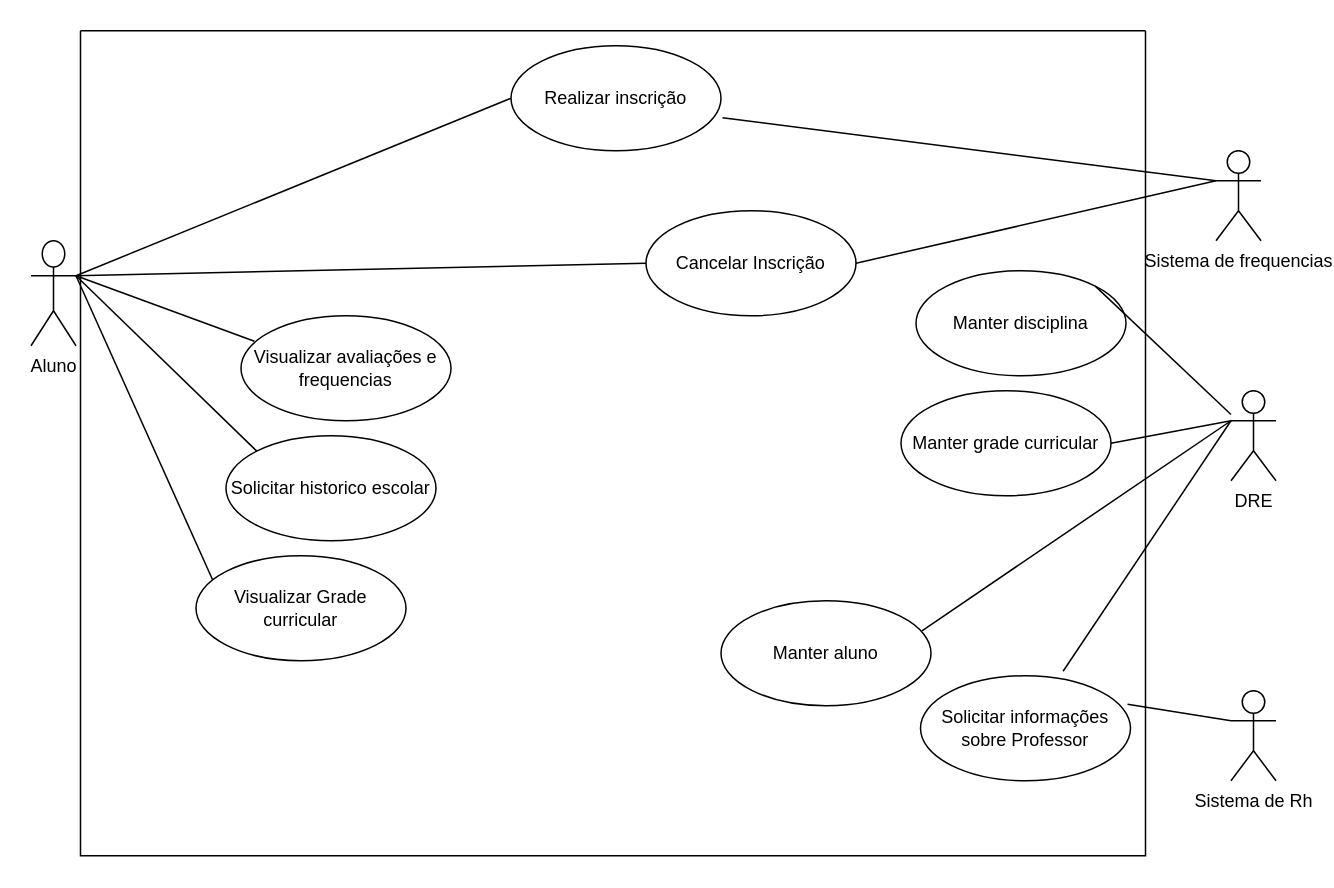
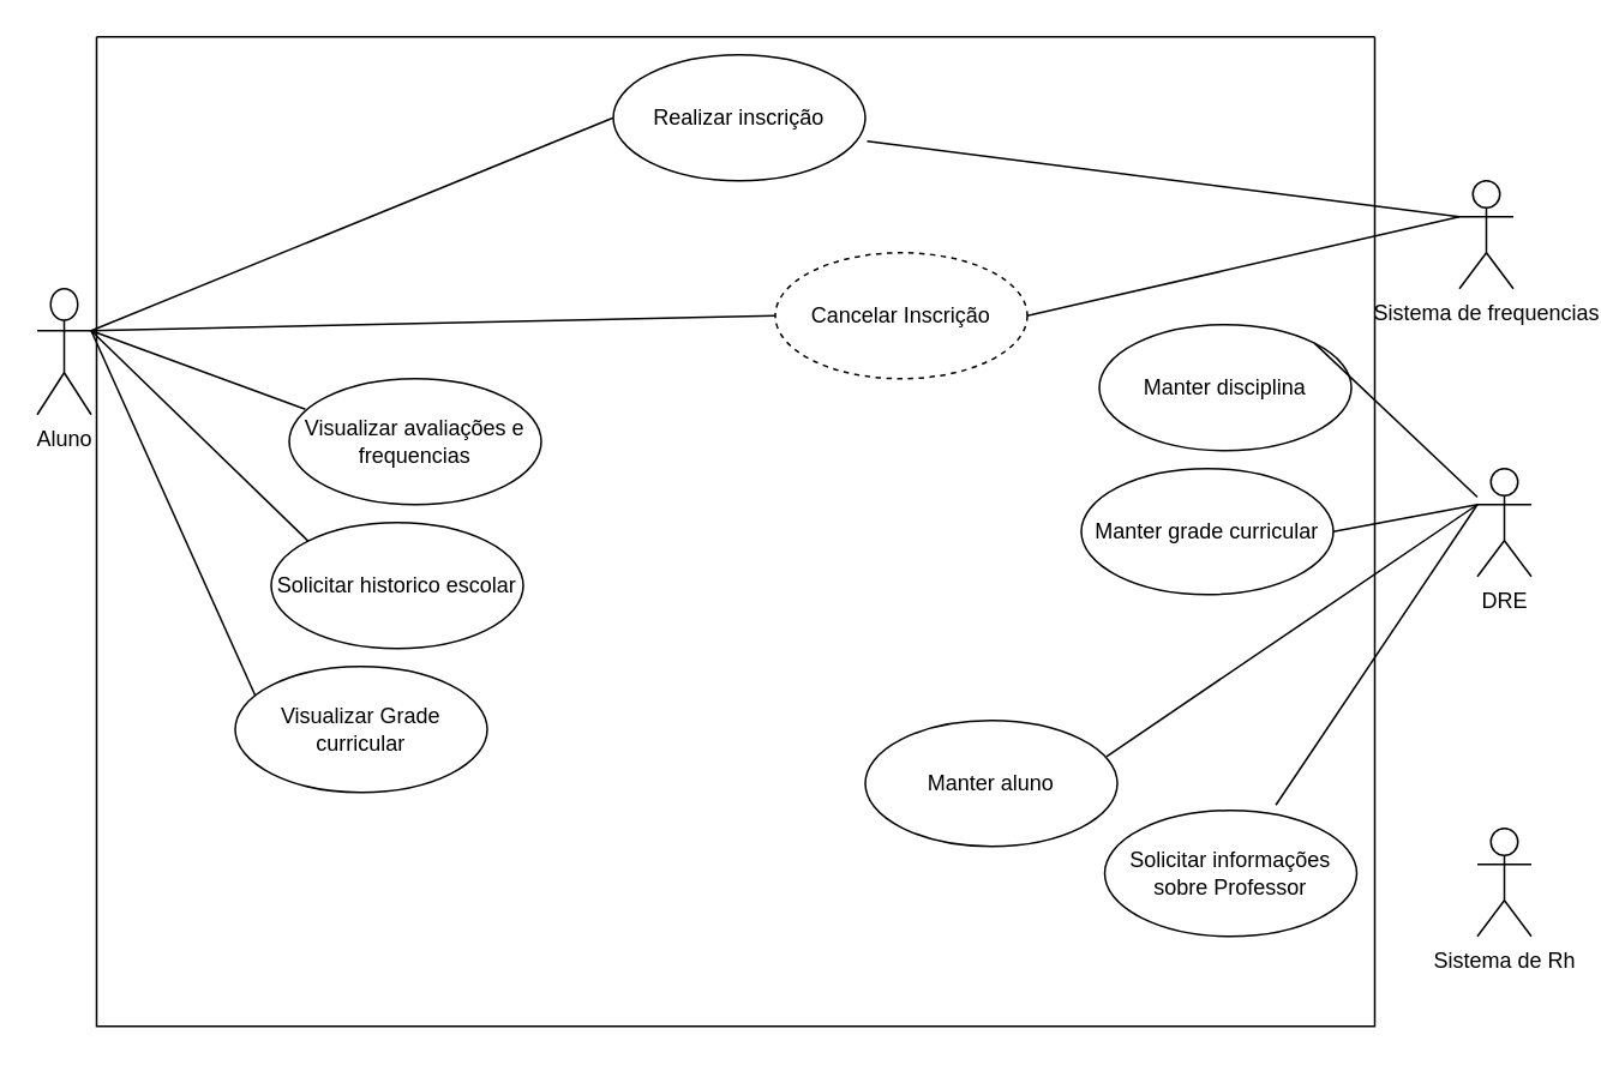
  <mxCell id="0" />
  <mxCell id="1" parent="0" />
  <mxCell id="2" value="&lt;font style=&quot;vertical-align: inherit;&quot;&gt;&lt;font style=&quot;vertical-align: inherit;&quot;&gt;Aluno&lt;/font&gt;&lt;/font&gt;" style="shape=umlActor;verticalLabelPosition=bottom;verticalAlign=top;html=1;" vertex="1" parent="1"><mxGeometry x="20" y="160" width="30" height="70" as="geometry" /></mxCell>
  <mxCell id="3" value="&lt;font style=&quot;vertical-align: inherit;&quot;&gt;&lt;font style=&quot;vertical-align: inherit;&quot;&gt;Realizar inscrição&lt;/font&gt;&lt;/font&gt;" style="ellipse;whiteSpace=wrap;html=1;" vertex="1" parent="1"><mxGeometry x="340" y="30" width="140" height="70" as="geometry" /></mxCell>
  <mxCell id="4" value="&lt;font style=&quot;vertical-align: inherit;&quot;&gt;&lt;font style=&quot;vertical-align: inherit;&quot;&gt;Sistema de frequencias&lt;/font&gt;&lt;/font&gt;" style="shape=umlActor;verticalLabelPosition=bottom;verticalAlign=top;html=1;" vertex="1" parent="1"><mxGeometry x="810" y="100" width="30" height="60" as="geometry" /></mxCell>
  <mxCell id="5" value="" style="endArrow=none;html=1;rounded=0;entryX=0;entryY=0.5;entryDx=0;entryDy=0;exitX=1;exitY=0.333;exitDx=0;exitDy=0;exitPerimeter=0;" edge="1" parent="1" source="2" target="3"><mxGeometry width="50" height="50" relative="1" as="geometry"><mxPoint x="40" y="215.97" as="sourcePoint" /><mxPoint x="278.04" y="110" as="targetPoint" /></mxGeometry></mxCell>
  <mxCell id="6" value="" style="endArrow=none;html=1;rounded=0;entryX=1.007;entryY=0.686;entryDx=0;entryDy=0;entryPerimeter=0;exitX=0;exitY=0.333;exitDx=0;exitDy=0;exitPerimeter=0;" edge="1" parent="1" source="4" target="3"><mxGeometry width="50" height="50" relative="1" as="geometry"><mxPoint x="810" y="110" as="sourcePoint" /><mxPoint x="430" y="240" as="targetPoint" /></mxGeometry></mxCell>
- <mxCell id="7" value="&lt;font style=&quot;vertical-align: inherit;&quot;&gt;&lt;font style=&quot;vertical-align: inherit;&quot;&gt;Cancelar Inscrição&lt;/font&gt;&lt;/font&gt;" style="ellipse;whiteSpace=wrap;html=1;" vertex="1" parent="1"><mxGeometry x="430" y="140" width="140" height="70" as="geometry" /></mxCell>
+ <mxCell id="7" value="&lt;font style=&quot;vertical-align: inherit;&quot;&gt;&lt;font style=&quot;vertical-align: inherit;&quot;&gt;Cancelar Inscrição&lt;/font&gt;&lt;/font&gt;" style="ellipse;whiteSpace=wrap;html=1;dashed=1;" vertex="1" parent="1"><mxGeometry x="430" y="140" width="140" height="70" as="geometry" /></mxCell>
  <mxCell id="8" value="&lt;font style=&quot;vertical-align: inherit;&quot;&gt;&lt;font style=&quot;vertical-align: inherit;&quot;&gt;Visualizar avaliações e frequencias&lt;/font&gt;&lt;/font&gt;" style="ellipse;whiteSpace=wrap;html=1;" vertex="1" parent="1"><mxGeometry x="160" y="210" width="140" height="70" as="geometry" /></mxCell>
  <mxCell id="9" value="&lt;font style=&quot;vertical-align: inherit;&quot;&gt;&lt;font style=&quot;vertical-align: inherit;&quot;&gt;Solicitar historico escolar&lt;/font&gt;&lt;/font&gt;" style="ellipse;whiteSpace=wrap;html=1;" vertex="1" parent="1"><mxGeometry x="150" y="290" width="140" height="70" as="geometry" /></mxCell>
  <mxCell id="10" value="&lt;font style=&quot;vertical-align: inherit;&quot;&gt;&lt;font style=&quot;vertical-align: inherit;&quot;&gt;Manter disciplina&lt;/font&gt;&lt;/font&gt;" style="ellipse;whiteSpace=wrap;html=1;" vertex="1" parent="1"><mxGeometry x="610" y="180" width="140" height="70" as="geometry" /></mxCell>
  <mxCell id="11" value="&lt;font style=&quot;vertical-align: inherit;&quot;&gt;&lt;font style=&quot;vertical-align: inherit;&quot;&gt;Manter grade curricular&lt;/font&gt;&lt;/font&gt;" style="ellipse;whiteSpace=wrap;html=1;" vertex="1" parent="1"><mxGeometry x="600" y="260" width="140" height="70" as="geometry" /></mxCell>
  <mxCell id="12" value="&lt;font style=&quot;vertical-align: inherit;&quot;&gt;&lt;font style=&quot;vertical-align: inherit;&quot;&gt;Manter aluno&lt;/font&gt;&lt;/font&gt;" style="ellipse;whiteSpace=wrap;html=1;" vertex="1" parent="1"><mxGeometry x="480" y="400" width="140" height="70" as="geometry" /></mxCell>
  <mxCell id="13" value="&lt;font style=&quot;vertical-align: inherit;&quot;&gt;&lt;font style=&quot;vertical-align: inherit;&quot;&gt;DRE&lt;/font&gt;&lt;/font&gt;" style="shape=umlActor;verticalLabelPosition=bottom;verticalAlign=top;html=1;" vertex="1" parent="1"><mxGeometry x="820" y="260" width="30" height="60" as="geometry" /></mxCell>
  <mxCell id="14" value="&lt;font style=&quot;vertical-align: inherit;&quot;&gt;&lt;font style=&quot;vertical-align: inherit;&quot;&gt;Sistema de Rh&lt;/font&gt;&lt;/font&gt;" style="shape=umlActor;verticalLabelPosition=bottom;verticalAlign=top;html=1;" vertex="1" parent="1"><mxGeometry x="820" y="460" width="30" height="60" as="geometry" /></mxCell>
  <mxCell id="15" value="" style="endArrow=none;html=1;rounded=0;entryX=1;entryY=0.5;entryDx=0;entryDy=0;exitX=0;exitY=0.333;exitDx=0;exitDy=0;exitPerimeter=0;" edge="1" parent="1" source="4" target="7"><mxGeometry width="50" height="50" relative="1" as="geometry"><mxPoint x="850" y="130" as="sourcePoint" /><mxPoint x="510" y="240" as="targetPoint" /></mxGeometry></mxCell>
  <mxCell id="16" value="" style="endArrow=none;html=1;rounded=0;entryX=0;entryY=0.5;entryDx=0;entryDy=0;exitX=1;exitY=0.333;exitDx=0;exitDy=0;exitPerimeter=0;" edge="1" parent="1" source="2" target="7"><mxGeometry width="50" height="50" relative="1" as="geometry"><mxPoint x="460" y="290" as="sourcePoint" /><mxPoint x="510" y="240" as="targetPoint" /></mxGeometry></mxCell>
  <mxCell id="17" value="" style="endArrow=none;html=1;rounded=0;entryX=1;entryY=0.333;entryDx=0;entryDy=0;entryPerimeter=0;exitX=0.064;exitY=0.243;exitDx=0;exitDy=0;exitPerimeter=0;" edge="1" parent="1" source="8" target="2"><mxGeometry width="50" height="50" relative="1" as="geometry"><mxPoint x="460" y="290" as="sourcePoint" /><mxPoint x="510" y="240" as="targetPoint" /></mxGeometry></mxCell>
  <mxCell id="18" value="" style="endArrow=none;html=1;rounded=0;entryX=1;entryY=0.333;entryDx=0;entryDy=0;entryPerimeter=0;exitX=0;exitY=0;exitDx=0;exitDy=0;" edge="1" parent="1" source="9" target="2"><mxGeometry width="50" height="50" relative="1" as="geometry"><mxPoint x="460" y="410" as="sourcePoint" /><mxPoint x="510" y="360" as="targetPoint" /></mxGeometry></mxCell>
  <mxCell id="19" value="&lt;font style=&quot;vertical-align: inherit;&quot;&gt;&lt;font style=&quot;vertical-align: inherit;&quot;&gt;Visualizar Grade curricular&lt;/font&gt;&lt;/font&gt;" style="ellipse;whiteSpace=wrap;html=1;" vertex="1" parent="1"><mxGeometry x="130" y="370" width="140" height="70" as="geometry" /></mxCell>
  <mxCell id="20" value="" style="endArrow=none;html=1;rounded=0;entryX=1;entryY=0.333;entryDx=0;entryDy=0;entryPerimeter=0;exitX=0.079;exitY=0.229;exitDx=0;exitDy=0;exitPerimeter=0;" edge="1" parent="1" source="19" target="2"><mxGeometry width="50" height="50" relative="1" as="geometry"><mxPoint x="460" y="410" as="sourcePoint" /><mxPoint x="510" y="360" as="targetPoint" /></mxGeometry></mxCell>
  <mxCell id="21" value="" style="endArrow=none;html=1;rounded=0;entryX=1;entryY=0;entryDx=0;entryDy=0;" edge="1" parent="1" source="13" target="10"><mxGeometry width="50" height="50" relative="1" as="geometry"><mxPoint x="460" y="410" as="sourcePoint" /><mxPoint x="510" y="360" as="targetPoint" /></mxGeometry></mxCell>
  <mxCell id="22" value="" style="endArrow=none;html=1;rounded=0;entryX=1;entryY=0.5;entryDx=0;entryDy=0;exitX=0;exitY=0.333;exitDx=0;exitDy=0;exitPerimeter=0;" edge="1" parent="1" source="13" target="11"><mxGeometry width="50" height="50" relative="1" as="geometry"><mxPoint x="460" y="410" as="sourcePoint" /><mxPoint x="510" y="360" as="targetPoint" /></mxGeometry></mxCell>
  <mxCell id="23" value="" style="endArrow=none;html=1;rounded=0;exitX=0.957;exitY=0.286;exitDx=0;exitDy=0;exitPerimeter=0;" edge="1" parent="1" source="12"><mxGeometry width="50" height="50" relative="1" as="geometry"><mxPoint x="460" y="410" as="sourcePoint" /><mxPoint x="820" y="280" as="targetPoint" /></mxGeometry></mxCell>
  <mxCell id="24" value="" style="endArrow=none;html=1;rounded=0;exitX=0;exitY=0.333;exitDx=0;exitDy=0;exitPerimeter=0;entryX=0.679;entryY=-0.043;entryDx=0;entryDy=0;entryPerimeter=0;" edge="1" parent="1" source="13" target="27"><mxGeometry width="50" height="50" relative="1" as="geometry"><mxPoint x="460" y="410" as="sourcePoint" /><mxPoint x="510" y="360" as="targetPoint" /></mxGeometry></mxCell>
- <mxCell id="25" value="" style="endArrow=none;html=1;rounded=0;entryX=0;entryY=0.333;entryDx=0;entryDy=0;entryPerimeter=0;exitX=0.986;exitY=0.271;exitDx=0;exitDy=0;exitPerimeter=0;" edge="1" parent="1" source="27" target="14"><mxGeometry width="50" height="50" relative="1" as="geometry"><mxPoint x="460" y="410" as="sourcePoint" /><mxPoint x="510" y="360" as="targetPoint" /></mxGeometry></mxCell>
  <mxCell id="26" value="" style="swimlane;startSize=0;" vertex="1" parent="1"><mxGeometry x="53" width="710" height="550" as="geometry" y="20" /></mxCell>
  <mxCell id="27" value="&lt;font style=&quot;vertical-align: inherit;&quot;&gt;&lt;font style=&quot;vertical-align: inherit;&quot;&gt;Solicitar informações sobre Professor&lt;/font&gt;&lt;/font&gt;" style="ellipse;whiteSpace=wrap;html=1;" vertex="1" parent="26"><mxGeometry x="560" y="430" width="140" height="70" as="geometry" /></mxCell>
